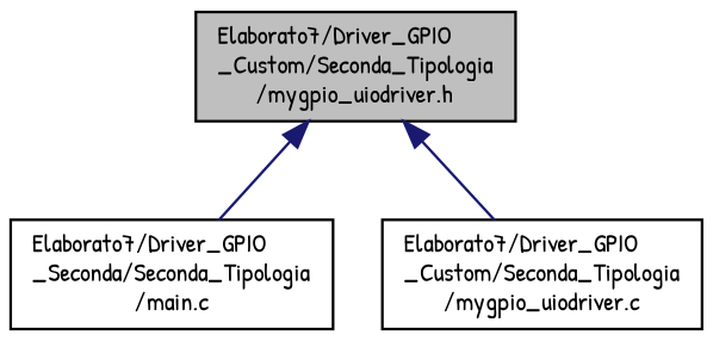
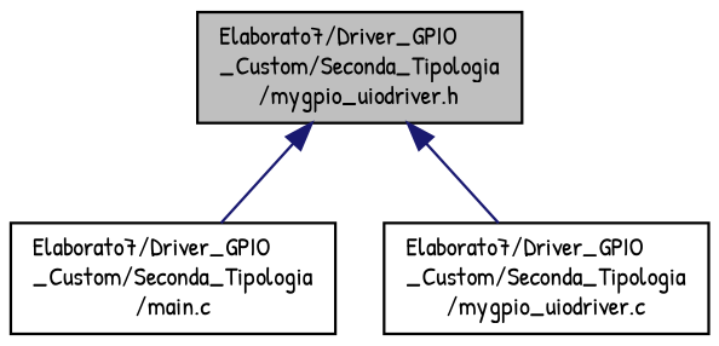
  digraph {
    fontname="Patrick Hand"
    node [color=black fillcolor=white fontname="Patrick Hand" fontsize=10 shape=record style=filled]
    edge [color=midnightblue dir=back fontname="Patrick Hand" fontsize=10 labelfontname=Helvetica labelfontsize=10 style=solid]
    n1 [fillcolor=grey75 fontcolor=black height=0.2 label="Elaborato7/Driver_GPIO\l_Custom/Seconda_Tipologia\l/mygpio_uiodriver.h" width=0.4]
-   n2 [height=0.2 label="Elaborato7/Driver_GPIO\l_Seconda/Seconda_Tipologia\l/main.c" width=0.4]
+   n2 [height=0.2 label="Elaborato7/Driver_GPIO\l_Custom/Seconda_Tipologia\l/main.c" width=0.4]
    n3 [height=0.2 label="Elaborato7/Driver_GPIO\l_Custom/Seconda_Tipologia\l/mygpio_uiodriver.c" width=0.4]
    n1 -> n2
    n1 -> n3
  }
